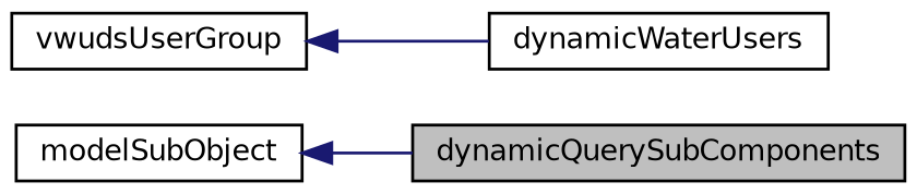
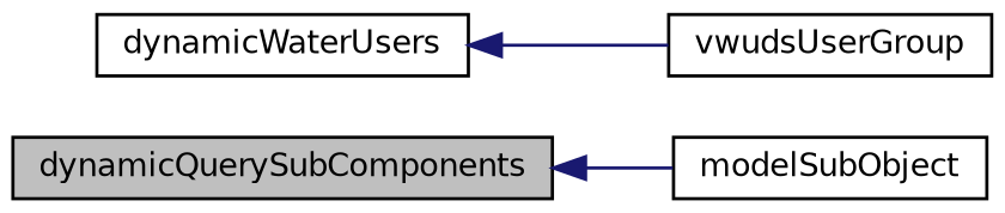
  digraph {
    rankdir=LR
    node [color=black fillcolor=white fontname=Helvetica fontsize=10 shape=record style=filled]
    edge [color=midnightblue dir=back fontname=Helvetica fontsize=10 labelfontname=Helvetica labelfontsize=10 style=solid]
    n1 [fillcolor=grey75 fontcolor=black height=0.2 label=dynamicQuerySubComponents width=0.4]
    n2 [height=0.2 label=dynamicWaterUsers width=0.4]
    n3 [height=0.2 label=vwudsUserGroup width=0.4]
    n4 [height=0.2 label=modelSubObject width=0.4]
-   n3 -> n2
-   n4 -> n1
+   n2 -> n3
+   n1 -> n4
  }
